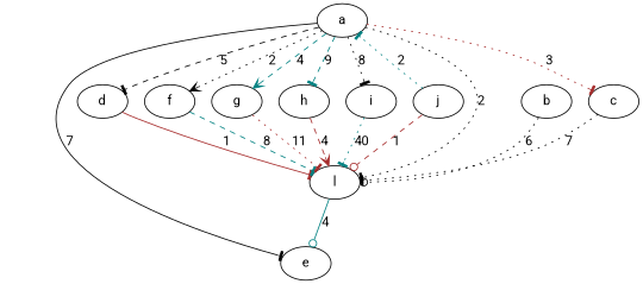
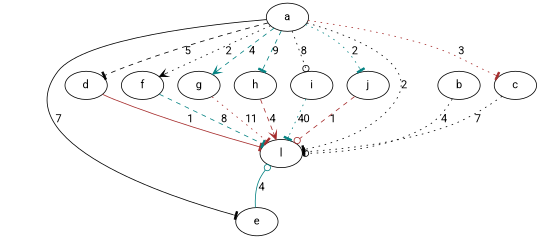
  digraph {
    fontname=Roboto
    node [Weight=6 fontname=Roboto]
    edge [Weight=4 arrowhead=tee color=black fontname=Roboto style=dotted]
    a [Weight=2]
    c
    d [Weight=3]
    e [Weight=3]
    f
    g
    h [Weight=1]
    i [Weight=4]
    j [Weight=3]
    l [Weight=1]
    b [Weight=5]
    a -> c [Weight=3 color=brown label=3]
    a -> d [Weight=5 label=5 style=dashed]
    a -> e [Weight=7 label=7 style=solid]
    a -> f [Weight=2 arrowhead=vee label=2]
    a -> g [arrowhead=vee color=teal label=4 style=dashed]
    a -> h [Weight=9 color=teal label=9 style=dashed]
-   a -> i [Weight=8 label=8]
-   j -> a [Weight=2 color=teal label=2]
+   a -> i [Weight=8 arrowhead=odot label=8]
+   a -> j [Weight=2 color=teal label=2]
    a -> l [Weight=2 label=2]
    c -> l [Weight=7 label=7]
    d -> l [Weight=1 color=brown label=1 style=solid]
-   l -> e [arrowhead=odot color=teal label=4 style=solid]
+   e -> l [arrowhead=odot color=teal label=4 style=solid]
    f -> l [Weight=8 color=teal label=8 style=dashed]
    g -> l [Weight=11 color=brown label=11]
    h -> l [arrowhead=vee color=brown label=4 style=dashed]
    i -> l [Weight=40 color=teal label=40]
    j -> l [Weight=1 arrowhead=odot color=brown label=1 style=dashed]
-   b -> l [arrowhead=odot label=6]
+   b -> l [arrowhead=odot label=4]
  }
